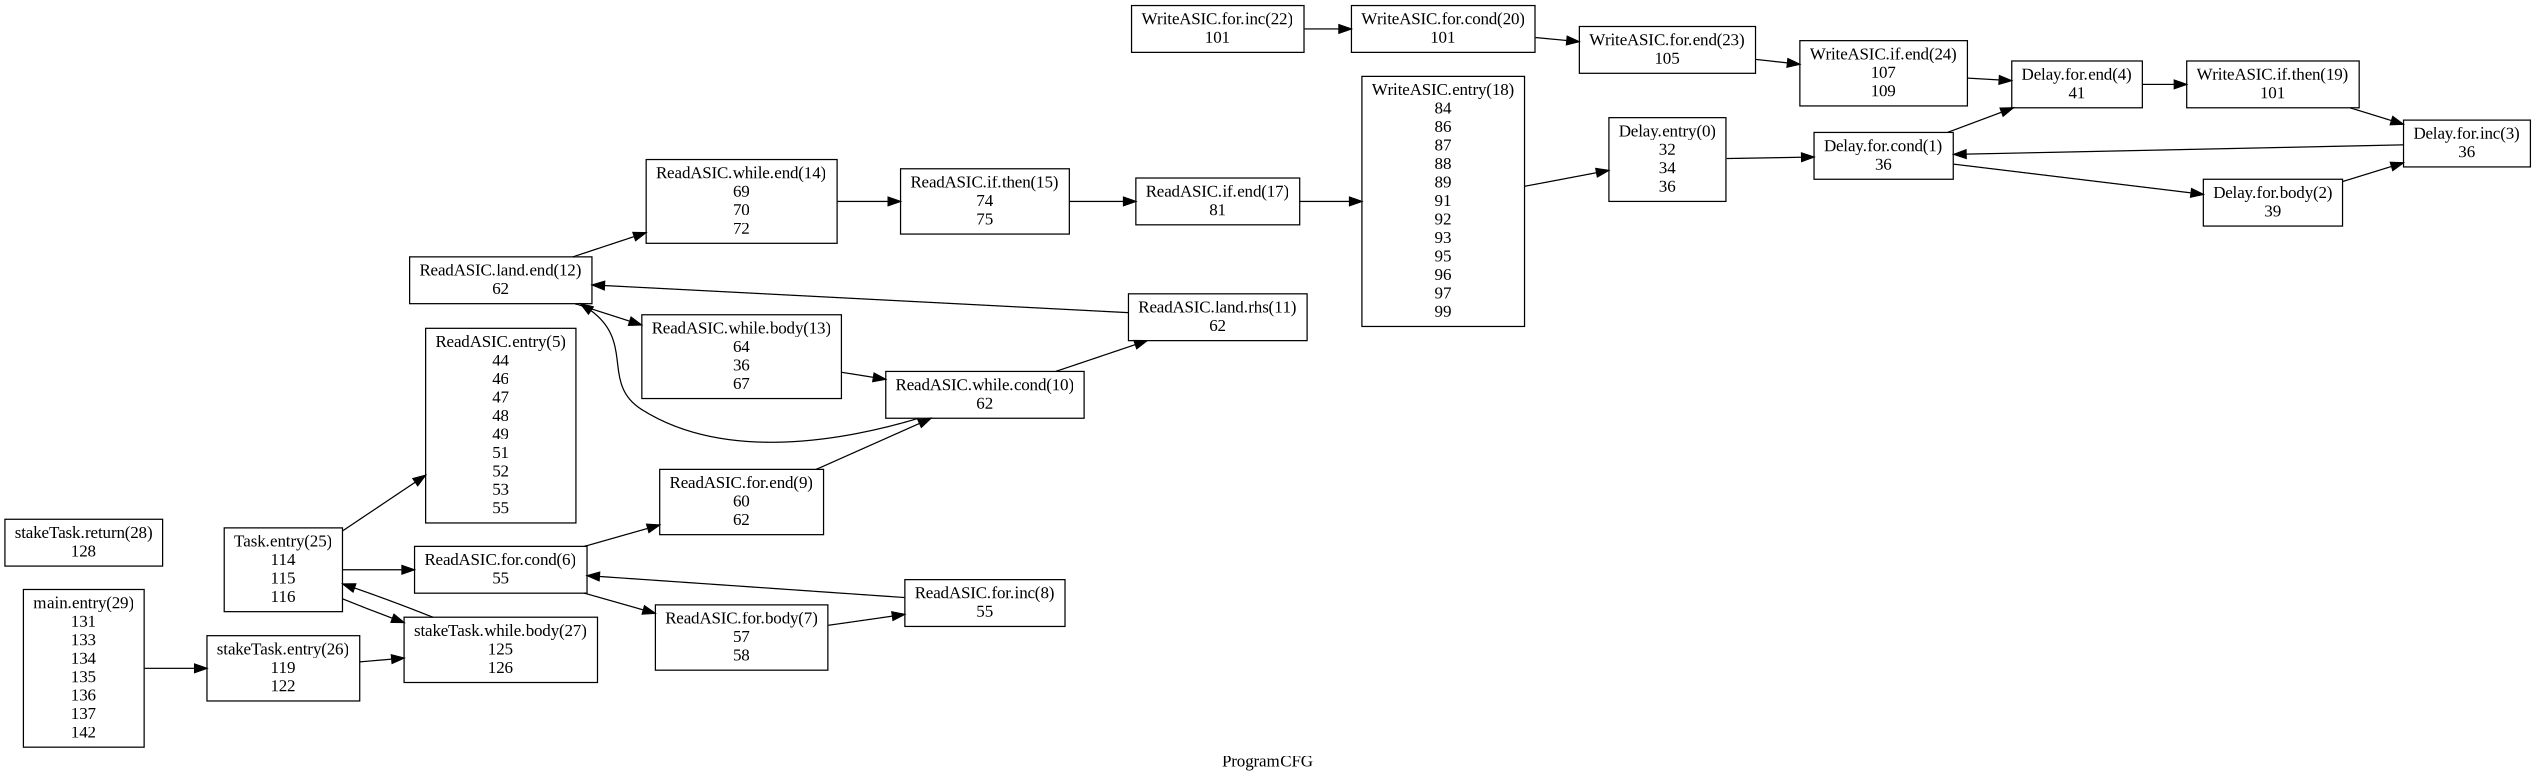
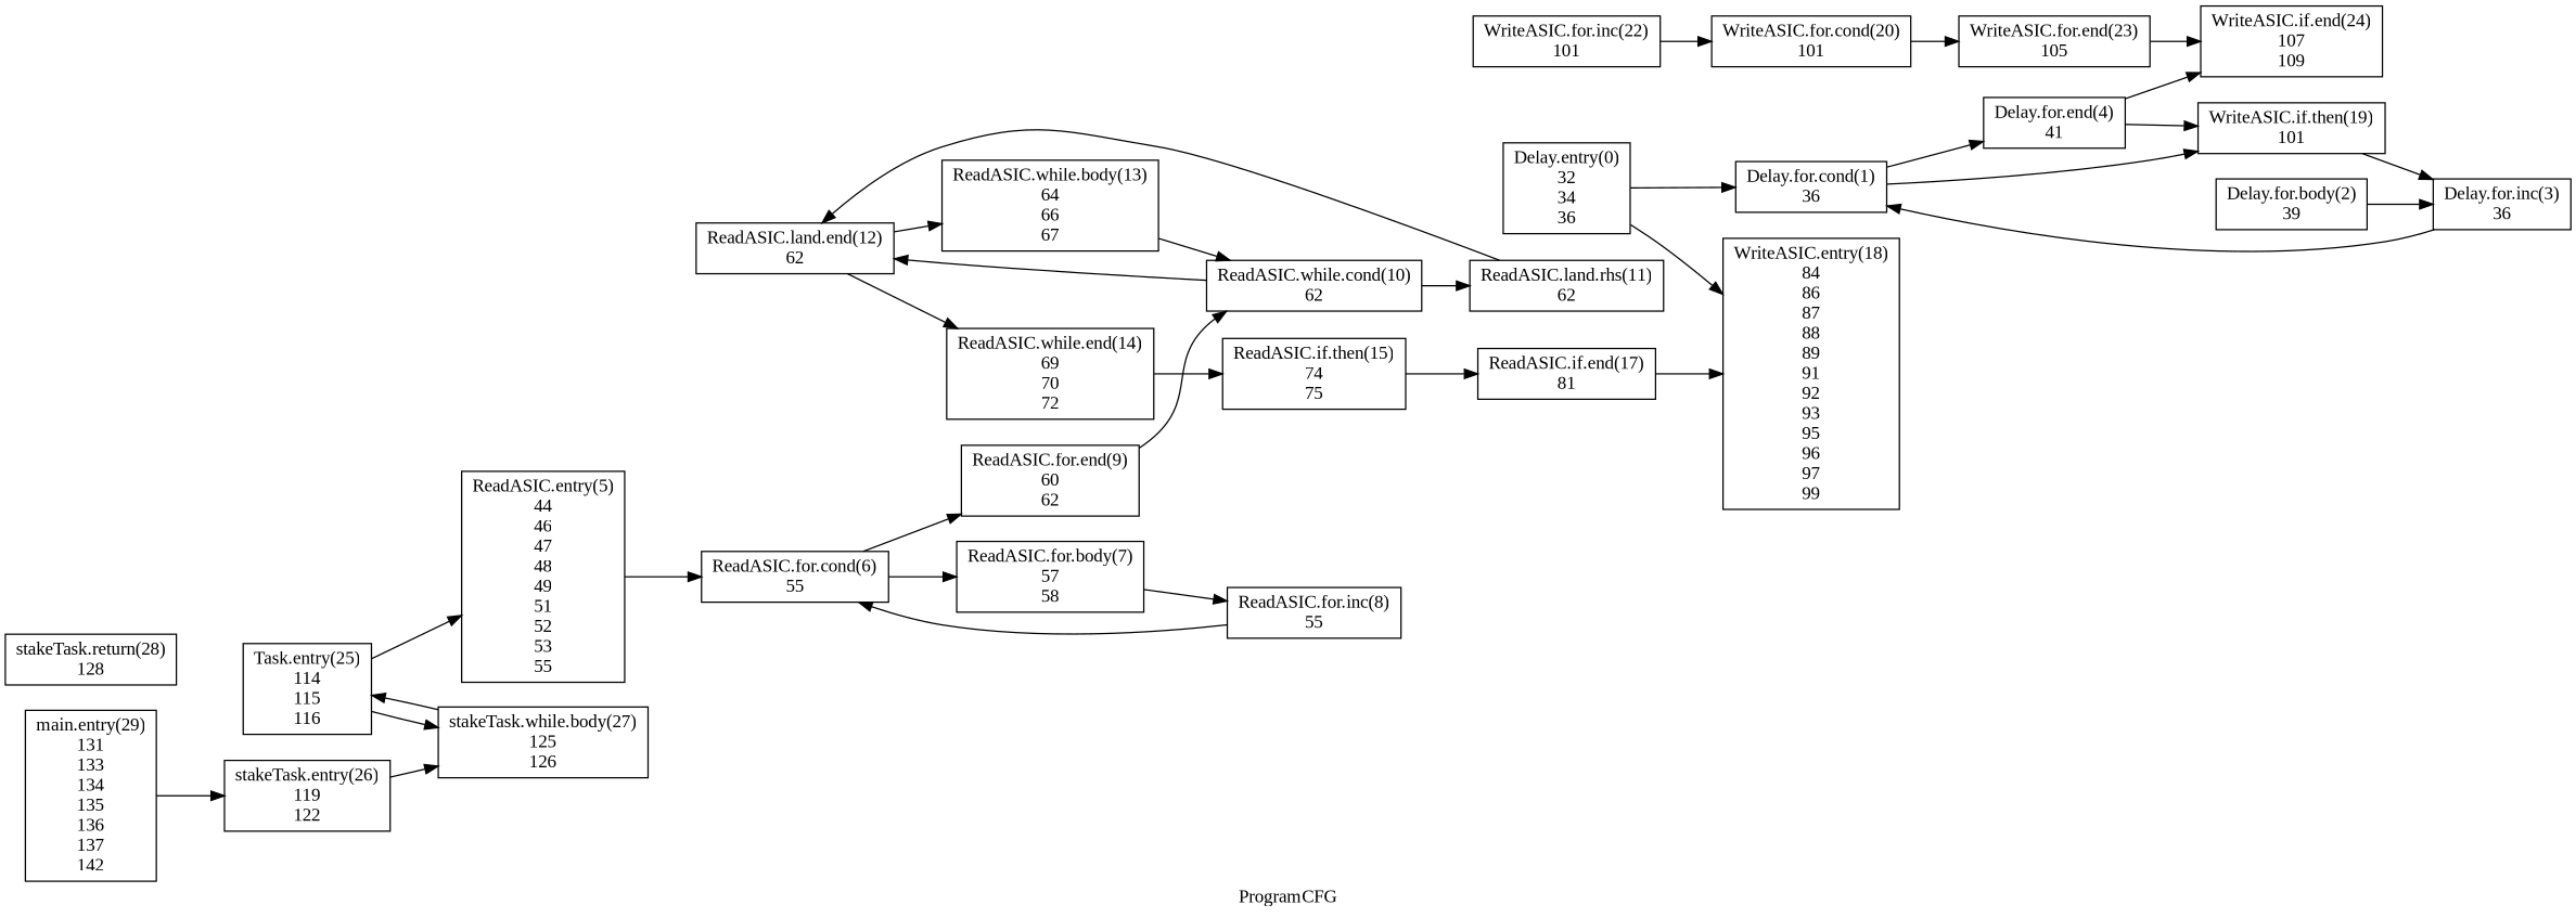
  digraph {
    fontname="Liberation Serif"
    label=ProgramCFG
    rankdir=LR
    node [fontname="Liberation Serif" shape=record]
    edge [fontname="Liberation Serif"]
    n1 [label="{Delay.entry(0)\n32\n34\n36\n}"]
    n2 [label="{Delay.for.cond(1)\n36\n}"]
    n3 [label="{Delay.for.end(4)\n41\n}"]
    n4 [label="{Delay.for.body(2)\n39\n}"]
    n5 [label="{WriteASIC.if.end(24)\n107\n109\n}"]
    n6 [label="{WriteASIC.if.then(19)\n101\n}"]
    n7 [label="{Delay.for.inc(3)\n36\n}"]
    n8 [label="{WriteASIC.for.cond(20)\n101\n}"]
    n9 [label="{WriteASIC.for.end(23)\n105\n}"]
    n10 [label="{ReadASIC.entry(5)\n44\n46\n47\n48\n49\n51\n52\n53\n55\n}"]
    n11 [label="{ReadASIC.for.cond(6)\n55\n}"]
    n12 [label="{ReadASIC.for.end(9)\n60\n62\n}"]
    n13 [label="{ReadASIC.for.body(7)\n57\n58\n}"]
    n14 [label="{ReadASIC.while.cond(10)\n62\n}"]
    n15 [label="{ReadASIC.for.inc(8)\n55\n}"]
    n16 [label="{ReadASIC.land.end(12)\n62\n}"]
    n17 [label="{ReadASIC.land.rhs(11)\n62\n}"]
    n18 [label="{ReadASIC.while.end(14)\n69\n70\n72\n}"]
-   n19 [label="{ReadASIC.while.body(13)\n64\n36\n67\n}"]
+   n19 [label="{ReadASIC.while.body(13)\n64\n66\n67\n}"]
    n20 [label="{ReadASIC.if.then(15)\n74\n75\n}"]
    n21 [label="{ReadASIC.if.end(17)\n81\n}"]
    n22 [label="{WriteASIC.entry(18)\n84\n86\n87\n88\n89\n91\n92\n93\n95\n96\n97\n99\n}"]
    n23 [label="{WriteASIC.for.inc(22)\n101\n}"]
    n24 [label="{Task.entry(25)\n114\n115\n116\n}"]
    n25 [label="{stakeTask.while.body(27)\n125\n126\n}"]
    n26 [label="{stakeTask.entry(26)\n119\n122\n}"]
    n27 [label="{stakeTask.return(28)\n128\n}"]
    n28 [label="{main.entry(29)\n131\n133\n134\n135\n136\n137\n142\n}"]
    n1 -> n2
    n2 -> n3
-   n2 -> n4
-   n5 -> n3
+   n2 -> n6
+   n3 -> n5
    n3 -> n6
    n4 -> n7
    n6 -> n7
    n7 -> n2
    n8 -> n9
    n9 -> n5
-   n24 -> n11
+   n10 -> n11
    n11 -> n12
    n11 -> n13
    n12 -> n14
    n13 -> n15
    n14 -> n16
    n14 -> n17
    n15 -> n11
    n16 -> n18
    n16 -> n19
    n17 -> n16
    n18 -> n20
    n19 -> n14
    n20 -> n21
    n21 -> n22
-   n22 -> n1
+   n1 -> n22
    n23 -> n8
    n24 -> n10
    n24 -> n25
    n25 -> n24
    n26 -> n25
    n28 -> n26
  }
